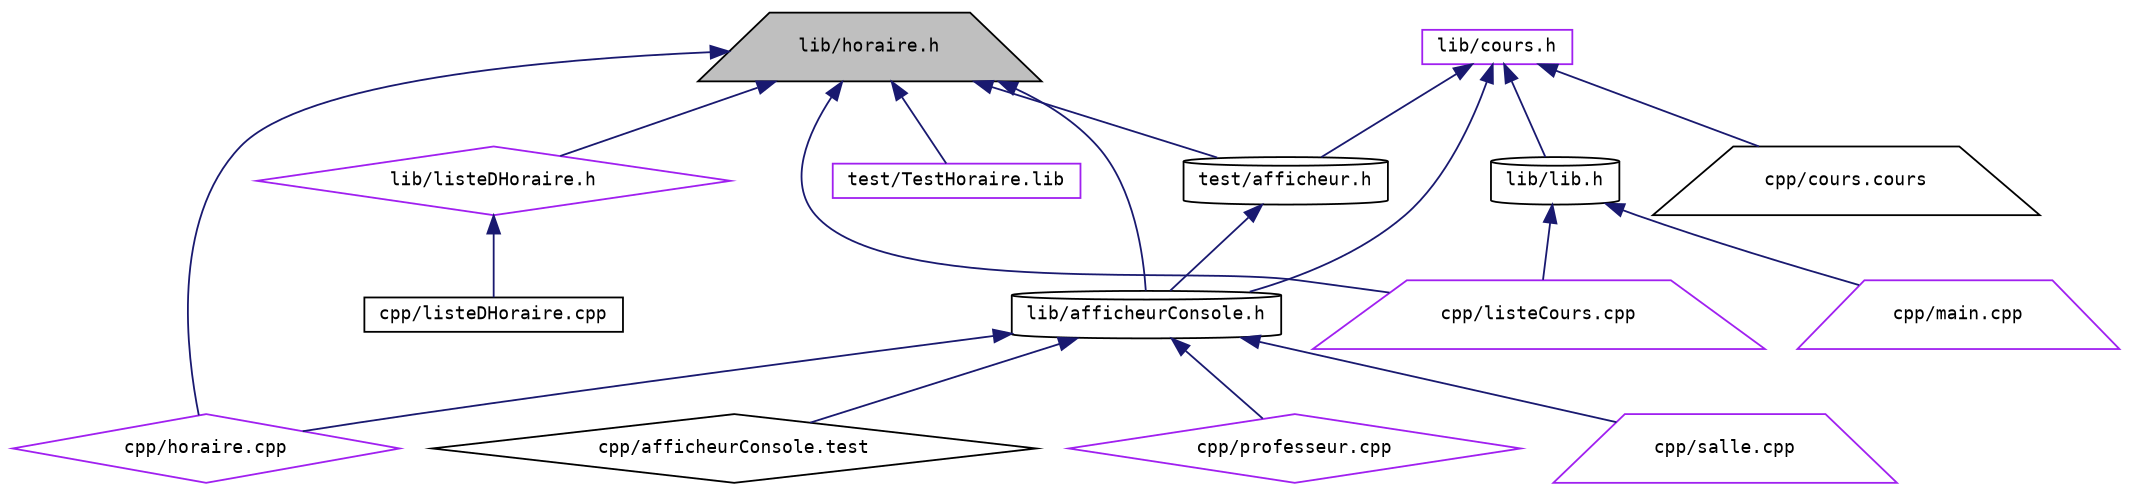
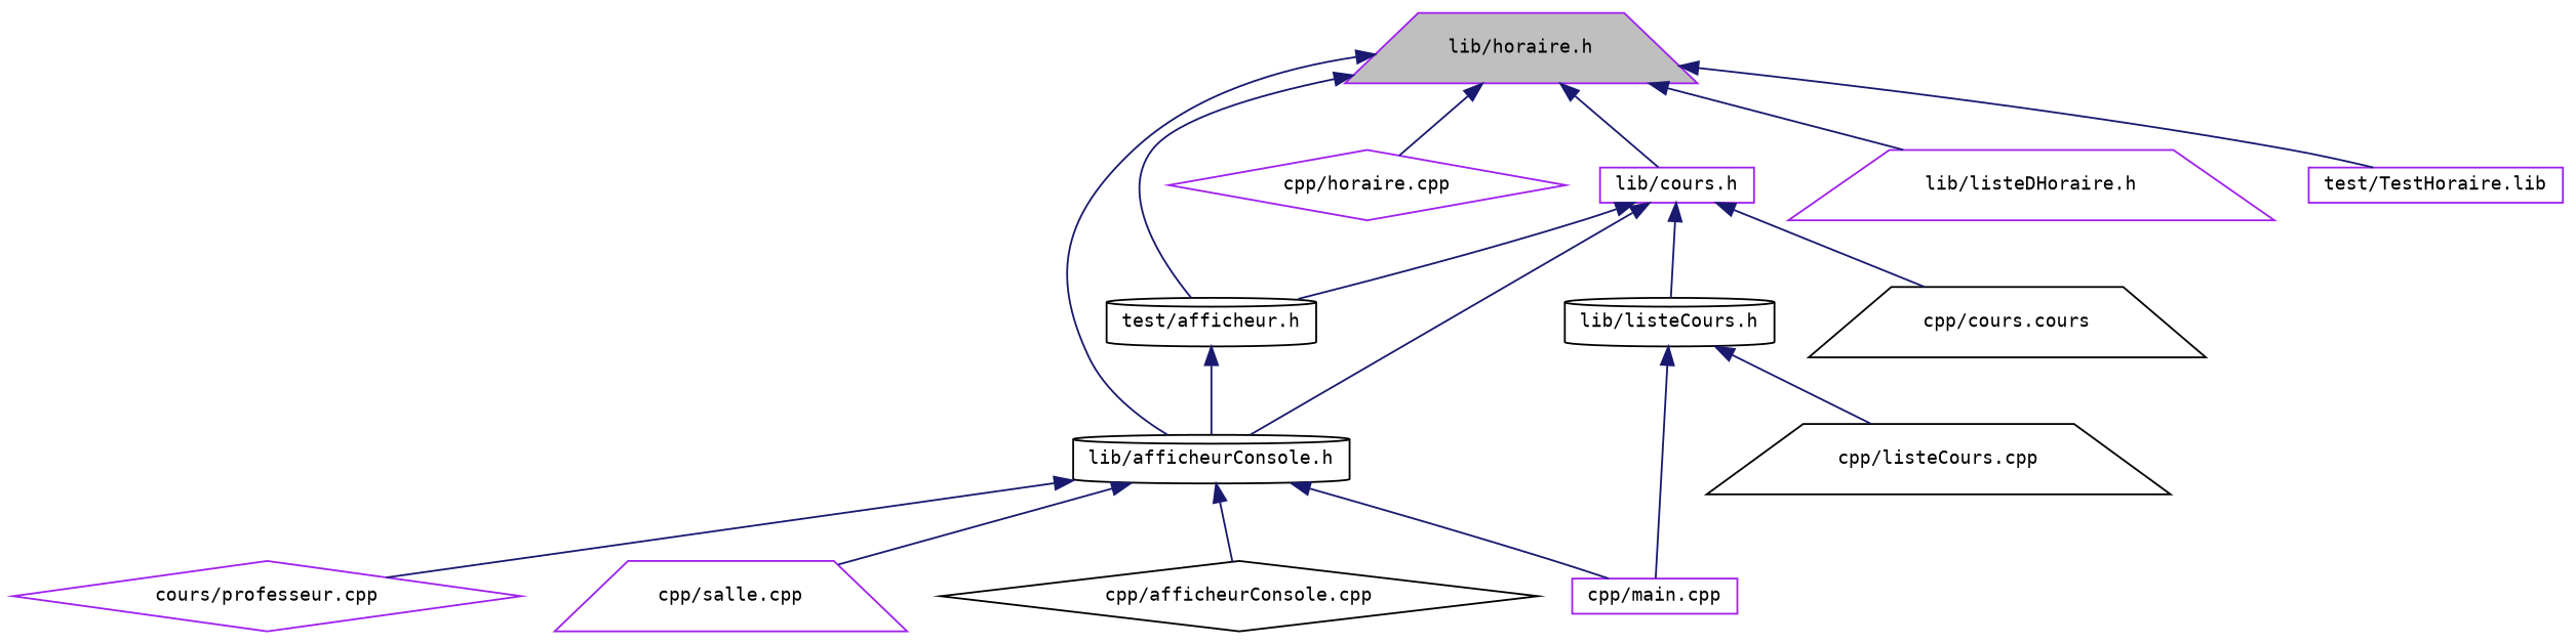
  digraph {
    fontname="DejaVu Sans Mono"
    node [color=black fillcolor=white fontname="DejaVu Sans Mono" fontsize=10 shape=trapezium style=filled]
    edge [color=midnightblue dir=back fontname="DejaVu Sans Mono" fontsize=10 labelfontname=Helvetica labelfontsize=10 style=solid]
-   n1 [fillcolor=grey75 fontcolor=black height=0.2 label="lib/horaire.h" width=0.4]
+   n1 [color=purple fillcolor=grey75 fontcolor=black height=0.2 label="lib/horaire.h" width=0.4]
    n2 [height=0.2 label="test/afficheur.h" shape=cylinder width=0.4]
    n3 [height=0.2 label="lib/afficheurConsole.h" shape=cylinder width=0.4]
    n4 [color=purple height=0.2 label="cpp/horaire.cpp" shape=diamond width=0.4]
    n5 [color=purple height=0.2 label="lib/cours.h" shape=box width=0.4]
-   n6 [color=purple height=0.2 label="lib/listeDHoraire.h" shape=diamond width=0.4]
+   n6 [color=purple height=0.2 label="lib/listeDHoraire.h" width=0.4]
    n7 [color=purple height=0.2 label="test/TestHoraire.lib" shape=box width=0.4]
-   n8 [height=0.2 label="cpp/afficheurConsole.test" shape=diamond width=0.4]
-   n9 [color=purple height=0.2 label="cpp/professeur.cpp" shape=diamond width=0.4]
+   n8 [height=0.2 label="cpp/afficheurConsole.cpp" shape=diamond width=0.4]
+   n9 [color=purple height=0.2 label="cours/professeur.cpp" shape=diamond width=0.4]
    n10 [color=purple height=0.2 label="cpp/salle.cpp" width=0.4]
    n11 [height=0.2 label="cpp/cours.cours" width=0.4]
-   n12 [height=0.2 label="lib/lib.h" shape=cylinder width=0.4]
-   n13 [height=0.2 label="cpp/listeDHoraire.cpp" shape=box width=0.4]
-   n14 [color=purple height=0.2 label="cpp/listeCours.cpp" width=0.4]
-   n15 [color=purple height=0.2 label="cpp/main.cpp" width=0.4]
+   n12 [height=0.2 label="lib/listeCours.h" shape=cylinder width=0.4]
+   n14 [height=0.2 label="cpp/listeCours.cpp" width=0.4]
+   n15 [color=purple height=0.2 label="cpp/main.cpp" shape=box width=0.4]
    n1 -> n2
    n1 -> n3
    n1 -> n4
-   n1 -> n14
+   n1 -> n5
    n1 -> n6
    n1 -> n7
    n2 -> n3
-   n3 -> n4
+   n3 -> n15
    n3 -> n8
    n3 -> n9
    n3 -> n10
    n5 -> n2
    n5 -> n3
    n5 -> n11
    n5 -> n12
-   n6 -> n13
    n12 -> n14
    n12 -> n15
  }
